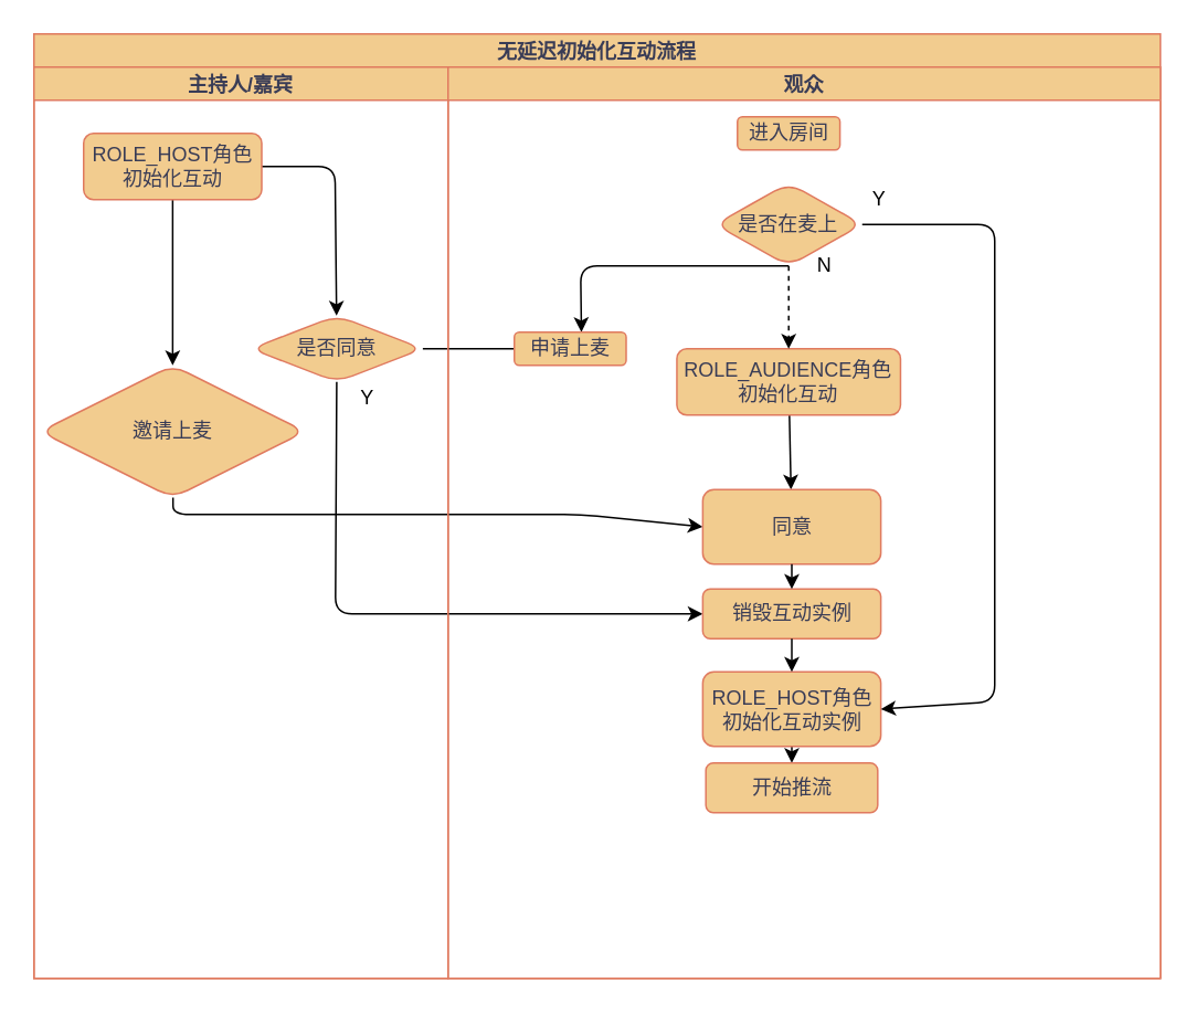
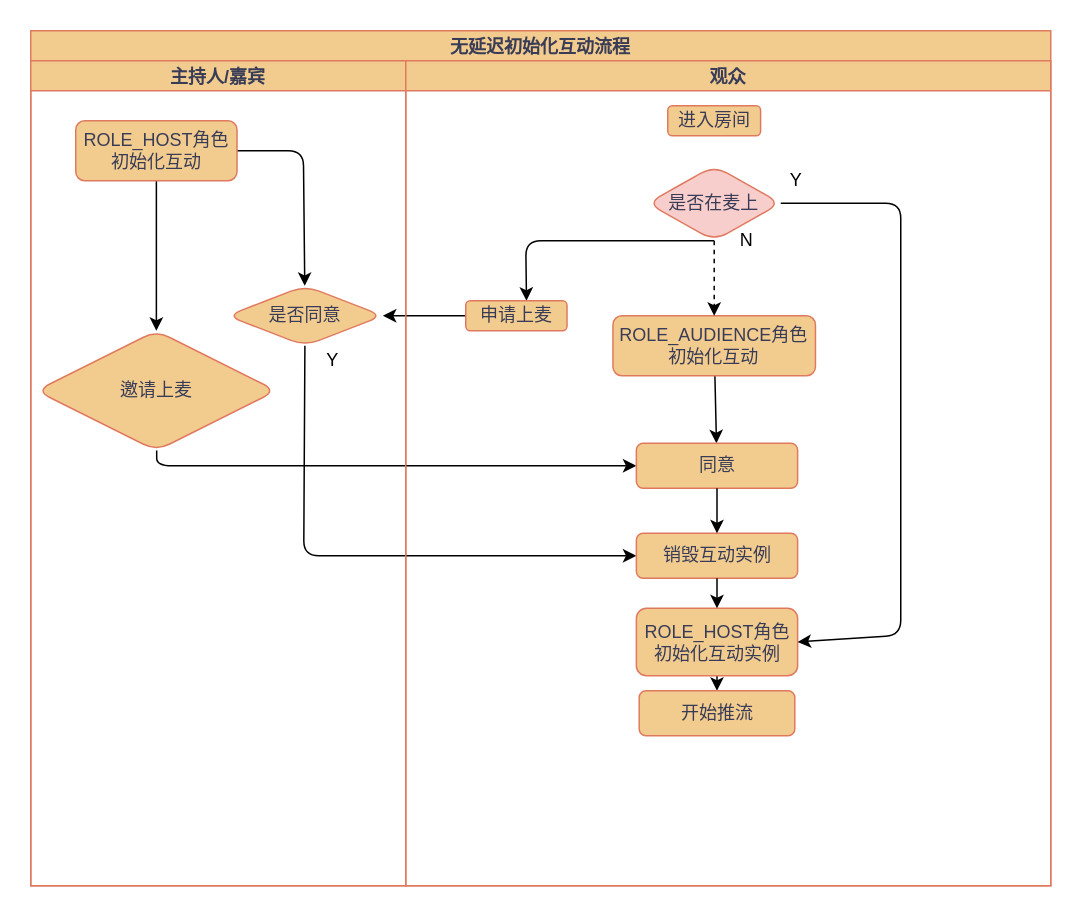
  <mxCell id="0" />
  <mxCell id="1" parent="0" />
  <mxCell id="2" value="无延迟初始化互动流程" style="swimlane;childLayout=stackLayout;resizeParent=1;resizeParentMax=0;startSize=20;rounded=0;sketch=0;fontColor=#393C56;strokeColor=#E07A5F;fillColor=#F2CC8F;" vertex="1" parent="1"><mxGeometry x="20" y="20" width="680" height="570" as="geometry" /></mxCell>
  <mxCell id="3" value="主持人/嘉宾" style="swimlane;startSize=20;rounded=0;sketch=0;fontColor=#393C56;strokeColor=#E07A5F;fillColor=#F2CC8F;" vertex="1" parent="2"><mxGeometry y="20" width="250" height="550" as="geometry" /></mxCell>
  <mxCell id="4" value="" style="edgeStyle=none;html=1;" edge="1" parent="3" source="6" target="8"><mxGeometry relative="1" as="geometry"><Array as="points"><mxPoint x="181.75" y="60" /></Array></mxGeometry></mxCell>
  <mxCell id="5" value="" style="edgeStyle=none;html=1;" edge="1" parent="3" source="6" target="7"><mxGeometry relative="1" as="geometry" /></mxCell>
  <mxCell id="6" value="ROLE_HOST角色&lt;br&gt;初始化互动" style="rounded=1;whiteSpace=wrap;html=1;sketch=0;fontColor=#393C56;strokeColor=#E07A5F;fillColor=#F2CC8F;" vertex="1" parent="3"><mxGeometry x="30" y="40" width="107.5" height="40" as="geometry" /></mxCell>
  <mxCell id="7" value="&lt;div style=&quot;text-align: left&quot;&gt;&lt;span&gt;邀请上麦&lt;/span&gt;&lt;/div&gt;" style="rhombus;whiteSpace=wrap;html=1;fillColor=#F2CC8F;strokeColor=#E07A5F;fontColor=#393C56;rounded=1;sketch=0;" vertex="1" parent="3"><mxGeometry x="3.75" y="180" width="160" height="80" as="geometry" /></mxCell>
  <mxCell id="8" value="&lt;div style=&quot;text-align: left&quot;&gt;&lt;span&gt;是否同意&lt;/span&gt;&lt;/div&gt;" style="rhombus;whiteSpace=wrap;html=1;fillColor=#F2CC8F;strokeColor=#E07A5F;fontColor=#393C56;rounded=1;sketch=0;" vertex="1" parent="3"><mxGeometry x="131" y="150" width="103.75" height="40" as="geometry" /></mxCell>
  <mxCell id="9" value="Y" style="text;html=1;align=center;verticalAlign=middle;resizable=0;points=[];autosize=1;strokeColor=none;fillColor=none;" vertex="1" parent="3"><mxGeometry x="191" y="190" width="20" height="20" as="geometry" /></mxCell>
- <mxCell id="10" value="" style="edgeStyle=none;html=1;endArrow=none;" edge="1" parent="2" source="24" target="8"><mxGeometry relative="1" as="geometry" /></mxCell>
+ <mxCell id="10" value="" style="edgeStyle=none;html=1;" edge="1" parent="2" source="24" target="8"><mxGeometry relative="1" as="geometry" /></mxCell>
  <mxCell id="11" value="" style="edgeStyle=none;html=1;entryX=0;entryY=0.5;entryDx=0;entryDy=0;" edge="1" parent="2" source="8" target="18"><mxGeometry relative="1" as="geometry"><Array as="points"><mxPoint x="182" y="350" /></Array></mxGeometry></mxCell>
  <mxCell id="12" style="edgeStyle=none;html=1;entryX=0;entryY=0.5;entryDx=0;entryDy=0;" edge="1" parent="2" source="7" target="17"><mxGeometry relative="1" as="geometry"><Array as="points"><mxPoint x="84" y="290" /><mxPoint x="330" y="290" /></Array></mxGeometry></mxCell>
  <mxCell id="13" value="观众" style="swimlane;startSize=20;rounded=0;sketch=0;fontColor=#393C56;strokeColor=#E07A5F;fillColor=#F2CC8F;" vertex="1" parent="2"><mxGeometry x="250" y="20" width="430" height="550" as="geometry" /></mxCell>
  <mxCell id="14" value="" style="edgeStyle=none;html=1;" edge="1" parent="13" source="16" target="17"><mxGeometry relative="1" as="geometry" /></mxCell>
  <mxCell id="15" value="" style="edgeStyle=none;html=1;exitX=0.5;exitY=1;exitDx=0;exitDy=0;" edge="1" parent="13" source="27"><mxGeometry relative="1" as="geometry"><mxPoint x="200" y="120" as="sourcePoint" /><mxPoint x="80.5" y="160" as="targetPoint" /><Array as="points"><mxPoint x="80" y="120" /></Array></mxGeometry></mxCell>
  <mxCell id="16" value="ROLE_AUDIENCE角色初始化互动" style="rounded=1;whiteSpace=wrap;html=1;sketch=0;fontColor=#393C56;strokeColor=#E07A5F;fillColor=#F2CC8F;" vertex="1" parent="13"><mxGeometry x="138.13" y="170" width="135" height="40" as="geometry" /></mxCell>
- <mxCell id="17" value="同意" style="rounded=1;whiteSpace=wrap;html=1;sketch=0;fontColor=#393C56;strokeColor=#E07A5F;fillColor=#F2CC8F;" vertex="1" parent="13"><mxGeometry x="153.75" y="255" width="107.5" height="45" as="geometry" /></mxCell>
+ <mxCell id="17" value="同意" style="rounded=1;whiteSpace=wrap;html=1;sketch=0;fontColor=#393C56;strokeColor=#E07A5F;fillColor=#F2CC8F;" vertex="1" parent="13"><mxGeometry x="153.75" y="255" width="107.5" height="30" as="geometry" /></mxCell>
  <mxCell id="18" value="销毁互动实例" style="rounded=1;whiteSpace=wrap;html=1;sketch=0;fontColor=#393C56;strokeColor=#E07A5F;fillColor=#F2CC8F;" vertex="1" parent="13"><mxGeometry x="153.75" y="315" width="107.5" height="30" as="geometry" /></mxCell>
  <mxCell id="19" value="" style="edgeStyle=none;html=1;" edge="1" parent="13" source="17" target="18"><mxGeometry relative="1" as="geometry" /></mxCell>
  <mxCell id="20" value="" style="edgeStyle=none;html=1;" edge="1" parent="13" source="21" target="23"><mxGeometry relative="1" as="geometry" /></mxCell>
  <mxCell id="21" value="ROLE_HOST角色&lt;br&gt;初始化互动实例" style="rounded=1;whiteSpace=wrap;html=1;sketch=0;fontColor=#393C56;strokeColor=#E07A5F;fillColor=#F2CC8F;" vertex="1" parent="13"><mxGeometry x="153.75" y="365" width="107.5" height="45" as="geometry" /></mxCell>
  <mxCell id="22" value="" style="edgeStyle=none;html=1;" edge="1" parent="13" source="18" target="21"><mxGeometry relative="1" as="geometry" /></mxCell>
  <mxCell id="23" value="开始推流" style="rounded=1;whiteSpace=wrap;html=1;sketch=0;fontColor=#393C56;strokeColor=#E07A5F;fillColor=#F2CC8F;" vertex="1" parent="13"><mxGeometry x="155.62" y="420" width="103.75" height="30" as="geometry" /></mxCell>
  <mxCell id="24" value="申请上麦" style="rounded=1;whiteSpace=wrap;html=1;sketch=0;fontColor=#393C56;strokeColor=#E07A5F;fillColor=#F2CC8F;" vertex="1" parent="13"><mxGeometry x="40" y="160" width="67.5" height="20" as="geometry" /></mxCell>
  <mxCell id="25" value="" style="edgeStyle=none;html=1;dashed=1;" edge="1" parent="13" source="27" target="16"><mxGeometry relative="1" as="geometry" /></mxCell>
  <mxCell id="26" style="edgeStyle=none;html=1;entryX=1;entryY=0.5;entryDx=0;entryDy=0;exitX=1;exitY=0.5;exitDx=0;exitDy=0;" edge="1" parent="13" source="27" target="21"><mxGeometry relative="1" as="geometry"><Array as="points"><mxPoint x="330" y="95" /><mxPoint x="330" y="383" /></Array></mxGeometry></mxCell>
- <mxCell id="27" value="&lt;div style=&quot;text-align: left&quot;&gt;&lt;span&gt;是否在麦上&lt;/span&gt;&lt;/div&gt;" style="rhombus;whiteSpace=wrap;html=1;fillColor=#F2CC8F;strokeColor=#E07A5F;fontColor=#393C56;rounded=1;sketch=0;" vertex="1" parent="13"><mxGeometry x="161.25" y="70" width="88.75" height="50" as="geometry" /></mxCell>
+ <mxCell id="27" value="&lt;div style=&quot;text-align: left&quot;&gt;&lt;span&gt;是否在麦上&lt;/span&gt;&lt;/div&gt;" style="rhombus;whiteSpace=wrap;html=1;fillColor=#f8cecc;strokeColor=#E07A5F;fontColor=#393C56;rounded=1;sketch=0;" vertex="1" parent="13"><mxGeometry x="161.25" y="70" width="88.75" height="50" as="geometry" /></mxCell>
  <mxCell id="28" value="进入房间" style="rounded=1;whiteSpace=wrap;html=1;sketch=0;fontColor=#393C56;strokeColor=#E07A5F;fillColor=#F2CC8F;" vertex="1" parent="13"><mxGeometry x="174.69" y="30" width="61.88" height="20" as="geometry" /></mxCell>
  <mxCell id="29" value="N" style="text;html=1;align=center;verticalAlign=middle;resizable=0;points=[];autosize=1;strokeColor=none;fillColor=none;" vertex="1" parent="13"><mxGeometry x="216.57" y="110" width="20" height="20" as="geometry" /></mxCell>
  <mxCell id="30" value="Y" style="text;html=1;align=center;verticalAlign=middle;resizable=0;points=[];autosize=1;strokeColor=none;fillColor=none;" vertex="1" parent="1"><mxGeometry x="520" y="110" width="20" height="20" as="geometry" /></mxCell>
